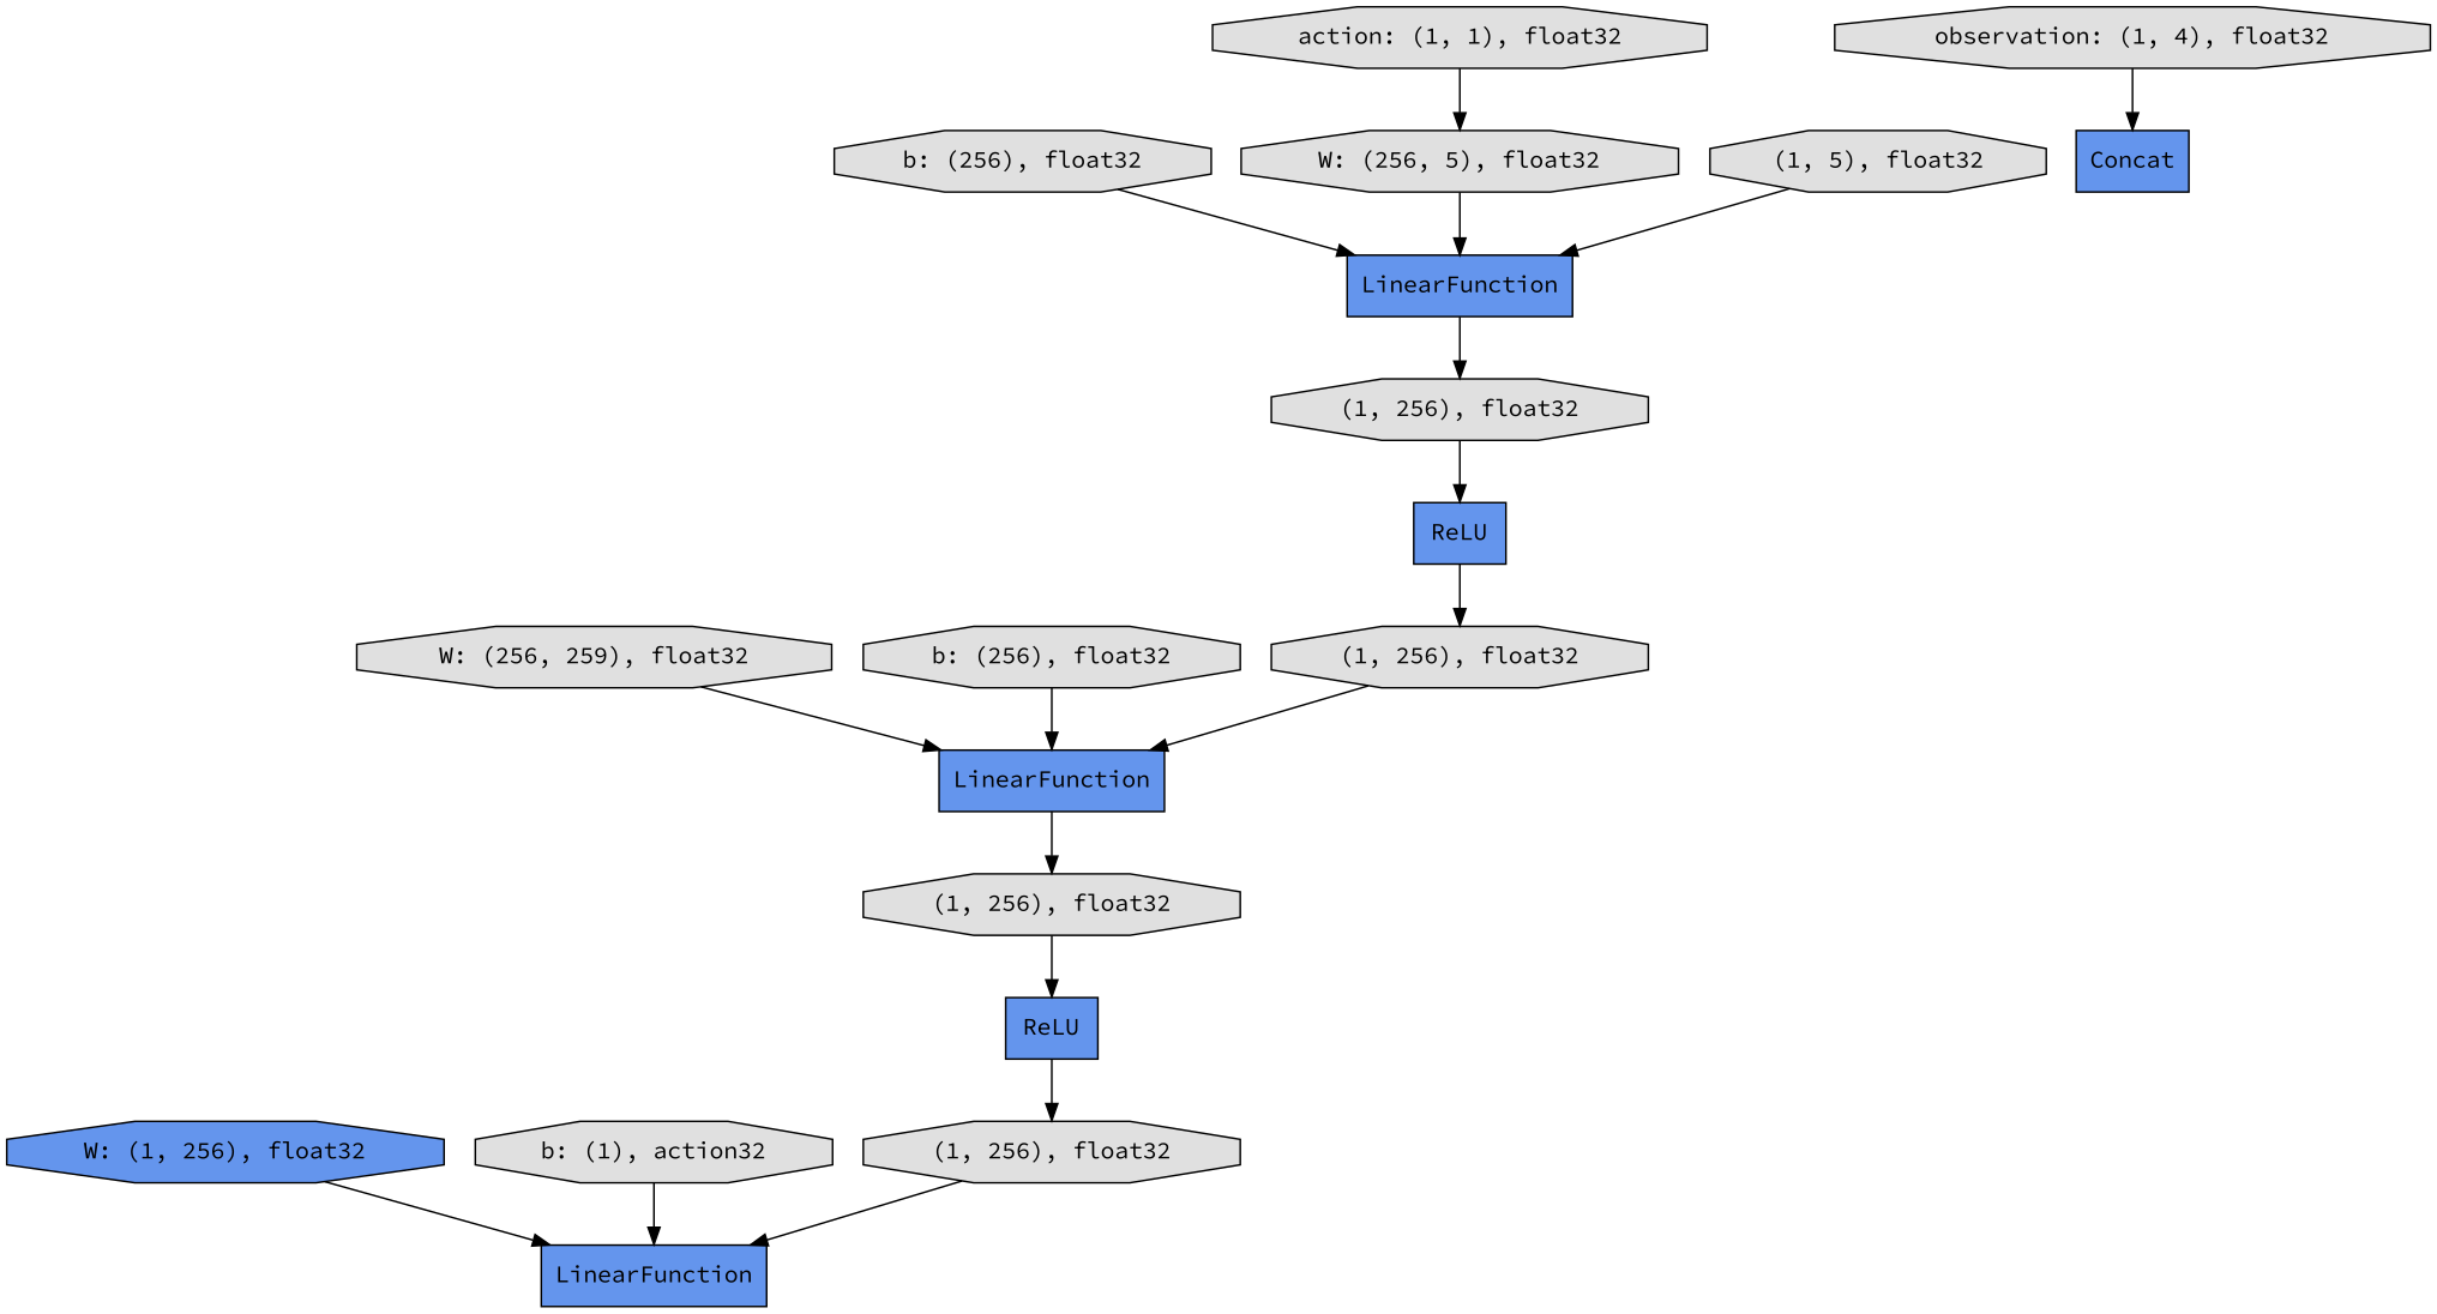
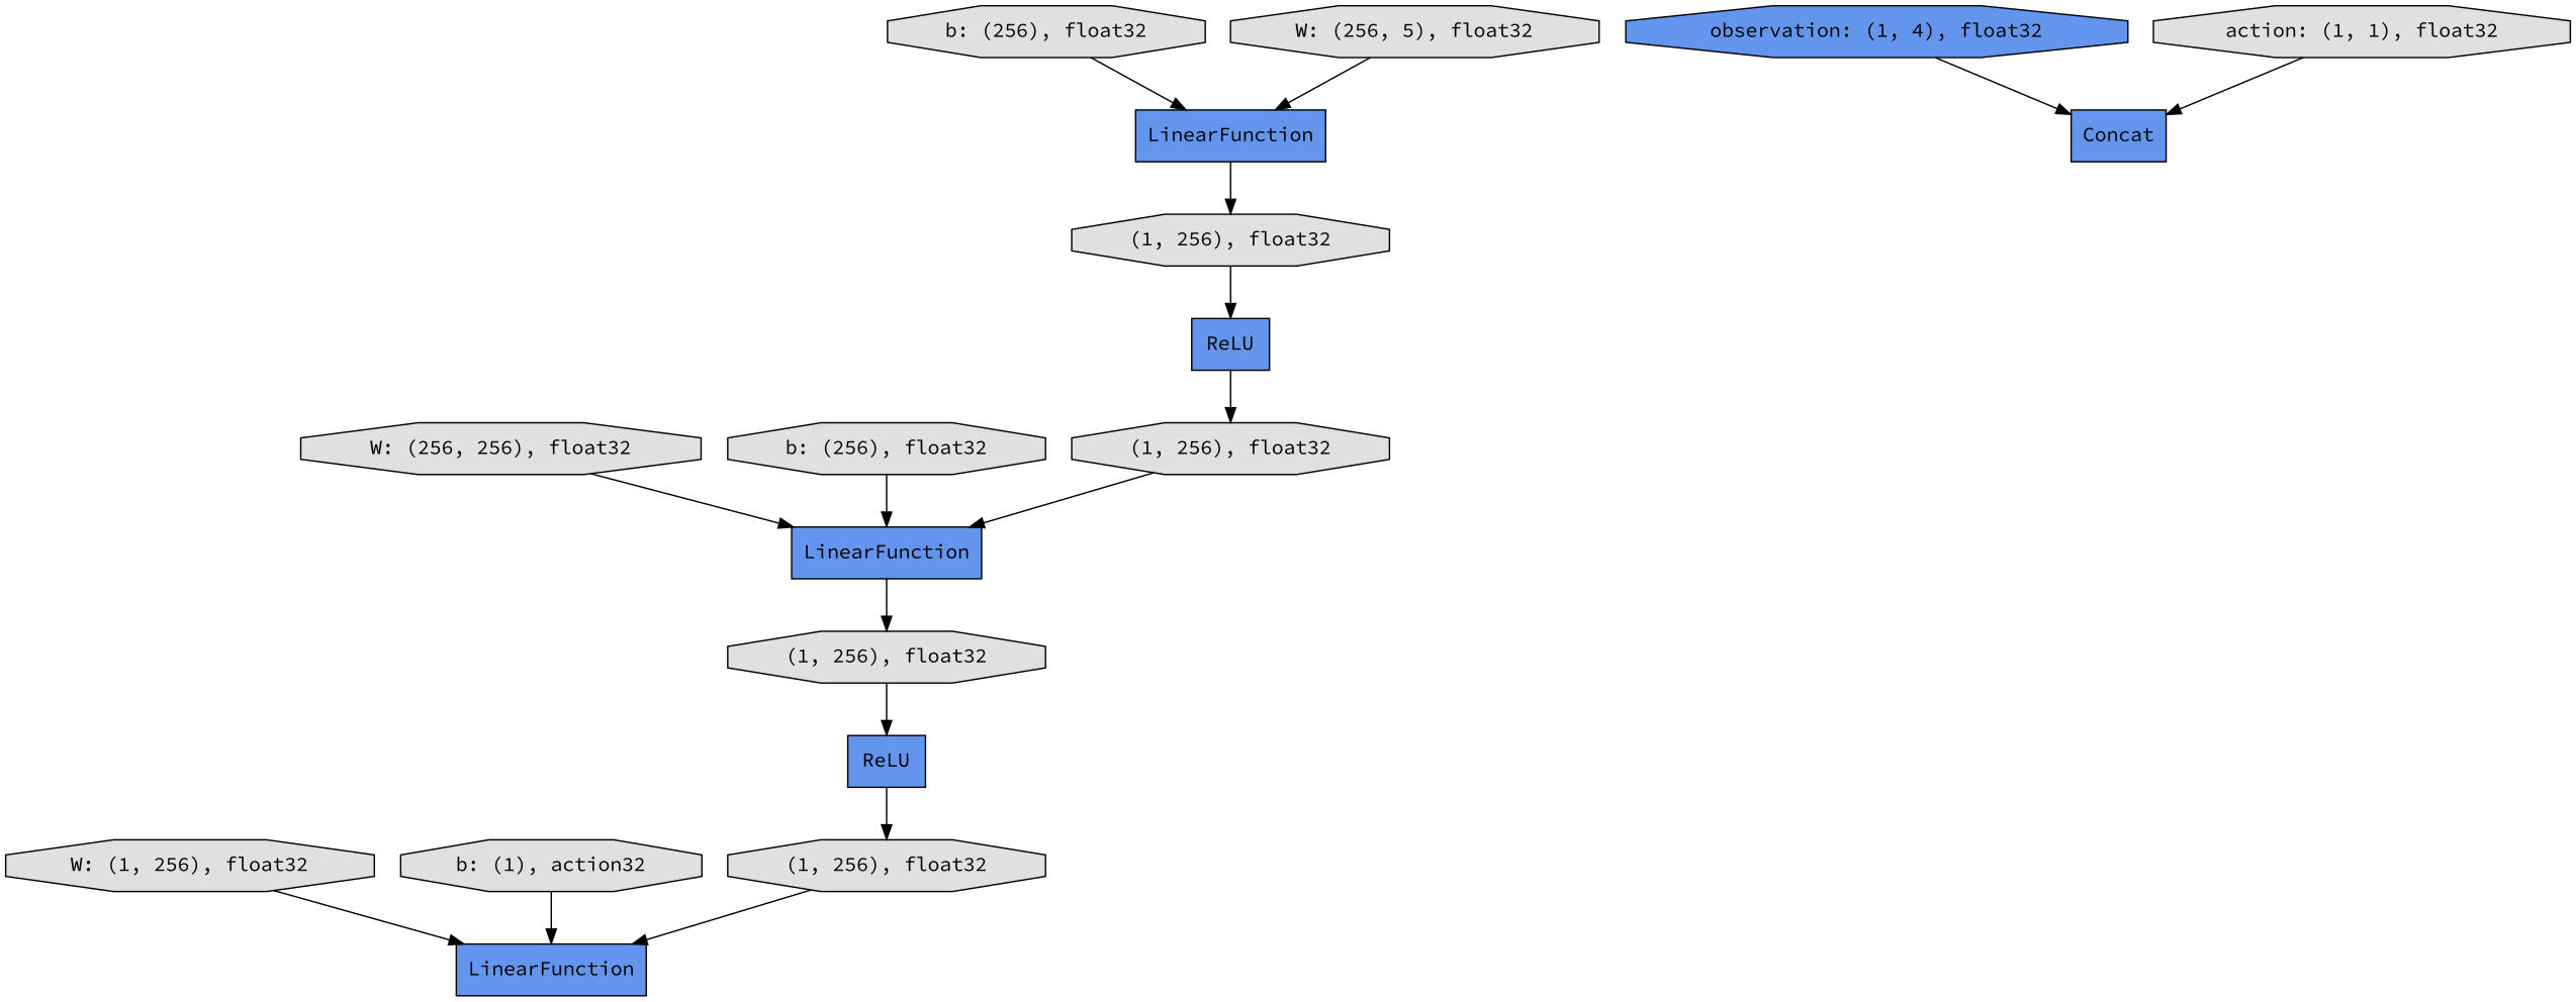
  digraph {
    fontname="Source Code Pro"
    rankdir=TB
    node [fillcolor="#E0E0E0" fontname="Source Code Pro" shape=octagon style=filled]
    edge [fontname="Source Code Pro"]
    n1 [label="(1, 256), float32"]
    n2 [fillcolor="#6495ED" label=LinearFunction shape=record]
    n3 [label="(1, 256), float32"]
    n4 [label="(1, 256), float32"]
    n5 [fillcolor="#6495ED" label=ReLU shape=record]
    n6 [fillcolor="#6495ED" label=ReLU shape=record]
    n7 [label="(1, 256), float32"]
-   n8 [label="W: (256, 259), float32"]
+   n8 [label="W: (256, 256), float32"]
    n9 [fillcolor="#6495ED" label=LinearFunction shape=record]
-   n10 [label="observation: (1, 4), float32"]
+   n10 [fillcolor="#6495ED" label="observation: (1, 4), float32"]
    n11 [fillcolor="#6495ED" label=Concat shape=record]
-   n12 [fillcolor="#6495ED" label="W: (1, 256), float32"]
+   n12 [label="W: (1, 256), float32"]
    n13 [fillcolor="#6495ED" label=LinearFunction shape=record]
    n14 [label="b: (256), float32"]
    n15 [label="W: (256, 5), float32"]
-   n16 [label="(1, 5), float32"]
    n17 [label="b: (256), float32"]
    n18 [label="action: (1, 1), float32"]
    n19 [label="b: (1), action32"]
    n1 -> n2
    n2 -> n3
    n3 -> n6
    n4 -> n5
    n5 -> n1
    n6 -> n7
    n7 -> n13
    n8 -> n2
    n9 -> n4
    n10 -> n11
    n12 -> n13
    n14 -> n9
    n15 -> n9
-   n16 -> n9
    n17 -> n2
-   n18 -> n15
+   n18 -> n11
    n19 -> n13
  }
